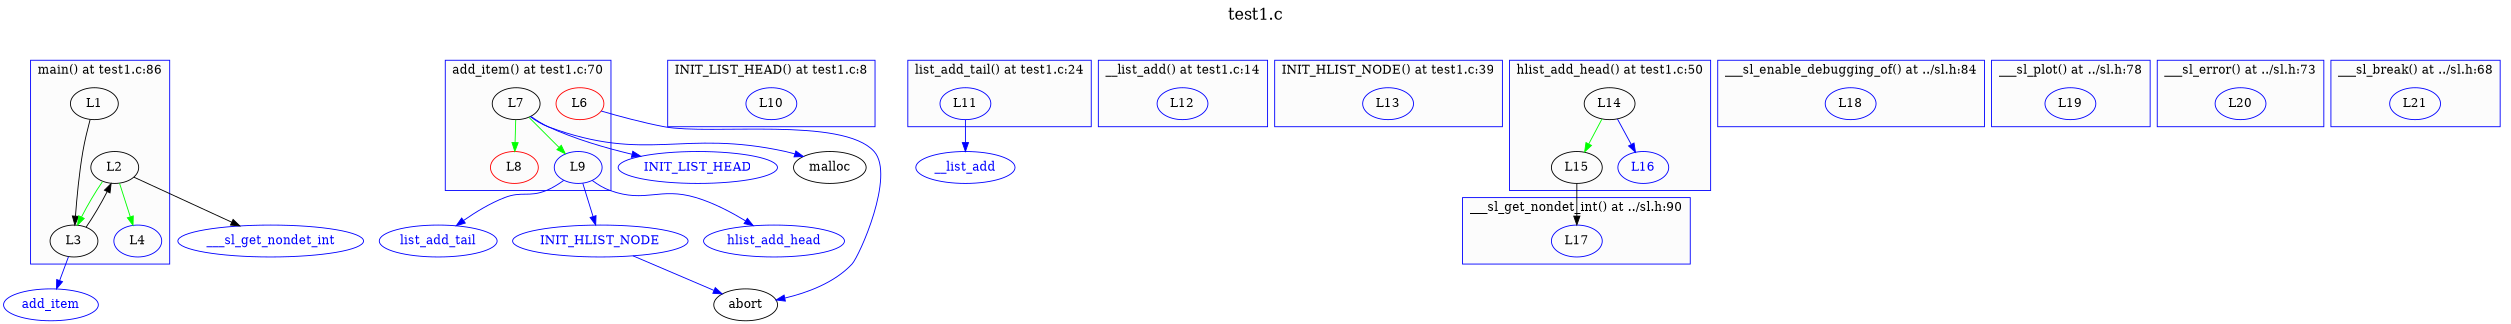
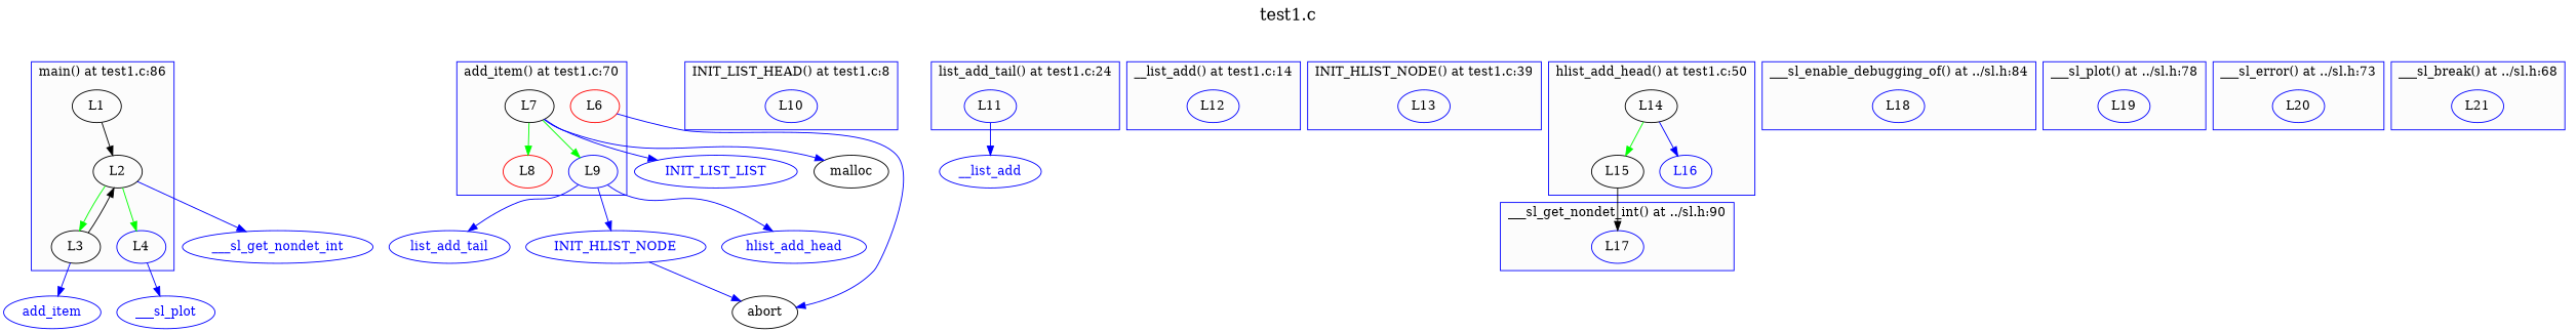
  digraph {
    label=<<FONT POINT-SIZE="18">test1.c</FONT>>
    labelloc=t
    node [color=blue]
    edge [color=blue]
    n1 [color=black label=L1]
    n2 [color=black label=L2]
    n3 [color=black label=L3]
    n4 [label=L4]
    n5 [color=red label=L6]
    n6 [color=black label=L7]
    n7 [color=red label=L8]
    n8 [label=L9]
    n9 [label=L10]
    n10 [label=L11]
    n11 [label=L12]
    n12 [label=L13]
    n13 [color=black label=L14]
    n14 [color=black label=L15]
    n15 [fontcolor=blue label=L16]
    n16 [label=L17]
    n17 [label=L18]
    n18 [label=L19]
    n19 [label=L20]
    n20 [label=L21]
    n21 [fontcolor=blue label=___sl_get_nondet_int]
    n22 [fontcolor=blue label=add_item]
+   n23 [fontcolor=blue label=___sl_plot]
    n24 [label=abort color=""]
    n25 [label=malloc color=""]
-   n26 [fontcolor=blue label=INIT_LIST_HEAD]
+   n26 [fontcolor=blue label=INIT_LIST_LIST]
    n27 [fontcolor=blue label=INIT_HLIST_NODE]
    n28 [fontcolor=blue label=hlist_add_head]
    n29 [fontcolor=blue label=list_add_tail]
    n30 [fontcolor=blue label=__list_add]
    subgraph cluster_1 {
      bgcolor=gray99
      color=blue
      label="main() at test1.c:86"
      n1
      n2
      n3
      n4
    }
    subgraph cluster_2 {
      bgcolor=gray99
      color=blue
      label="add_item() at test1.c:70"
      n5
      n6
      n7
      n8
    }
    subgraph cluster_3 {
      bgcolor=gray99
      color=blue
      label="INIT_LIST_HEAD() at test1.c:8"
      n9
    }
    subgraph cluster_4 {
      bgcolor=gray99
      color=blue
      label="list_add_tail() at test1.c:24"
      n10
    }
    subgraph cluster_5 {
      bgcolor=gray99
      color=blue
      label="__list_add() at test1.c:14"
      n11
    }
    subgraph cluster_6 {
      bgcolor=gray99
      color=blue
      label="INIT_HLIST_NODE() at test1.c:39"
      n12
    }
    subgraph cluster_7 {
      bgcolor=gray99
      color=blue
      label="hlist_add_head() at test1.c:50"
      n13
      n14
      n15
    }
    subgraph cluster_8 {
      bgcolor=gray99
      color=blue
      label="___sl_get_nondet_int() at ../sl.h:90"
      n16
    }
    subgraph cluster_9 {
      bgcolor=gray99
      color=blue
      label="___sl_enable_debugging_of() at ../sl.h:84"
      n17
    }
    subgraph cluster_10 {
      bgcolor=gray99
      color=blue
      label="___sl_plot() at ../sl.h:78"
      n18
    }
    subgraph cluster_11 {
      bgcolor=gray99
      color=blue
      label="___sl_error() at ../sl.h:73"
      n19
    }
    subgraph cluster_12 {
      bgcolor=gray99
      color=blue
      label="___sl_break() at ../sl.h:68"
      n20
    }
-   n1 -> n3 [color=black]
+   n1 -> n2 [color=black]
    n2 -> n3 [color=green]
    n2 -> n4 [color=green]
-   n2 -> n21 [color=black]
+   n2 -> n21
    n3 -> n2 [color=black]
    n3 -> n22
+   n4 -> n23
    n5 -> n24
    n6 -> n7 [color=green]
    n6 -> n8 [color=green]
    n6 -> n25
    n6 -> n26
    n8 -> n27
    n8 -> n28
    n8 -> n29
    n10 -> n30
    n13 -> n14 [color=green]
    n13 -> n15
    n14 -> n16 [color=black]
    n27 -> n24
  }
